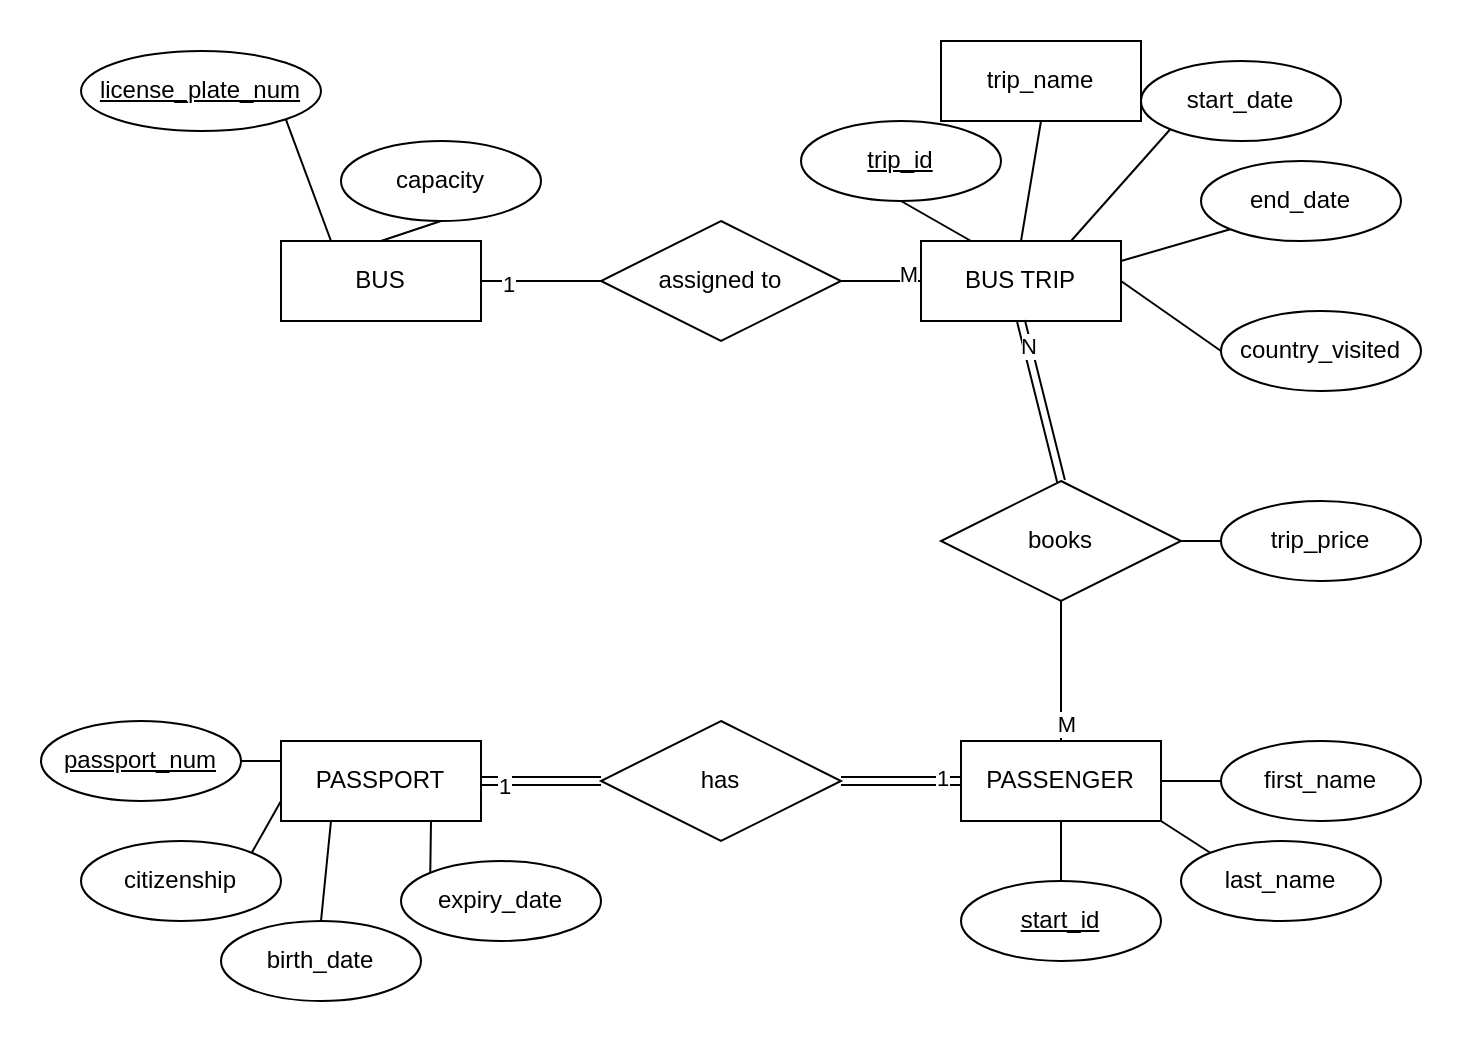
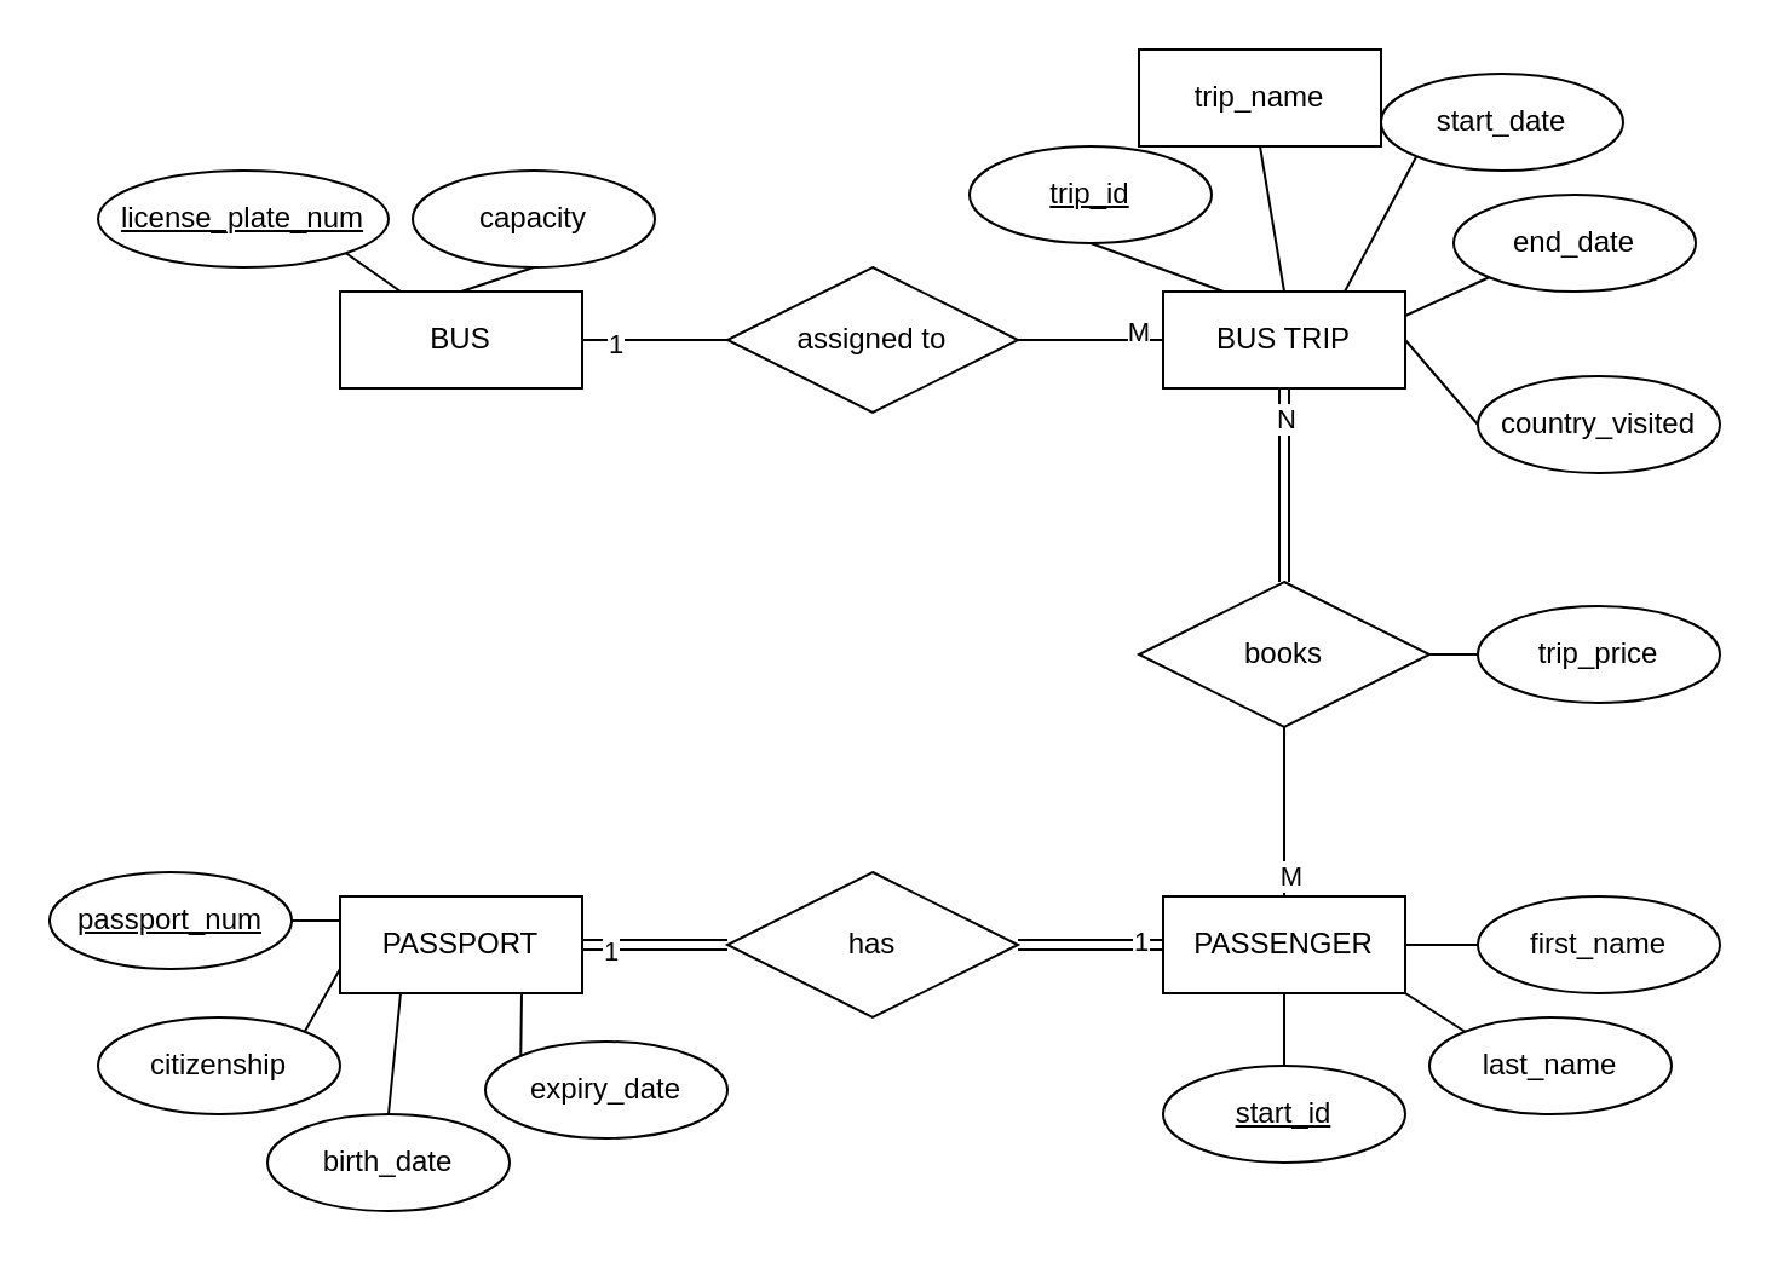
  <mxCell id="0" />
  <mxCell id="1" parent="0" />
- <mxCell id="2" value="BUS TRIP" style="whiteSpace=wrap;html=1;align=center;" vertex="1" parent="1"><mxGeometry x="460" y="120" width="100" height="40" as="geometry" /></mxCell>
+ <mxCell id="2" value="BUS TRIP" style="whiteSpace=wrap;html=1;align=center;" vertex="1" parent="1"><mxGeometry x="480" y="120" width="100" height="40" as="geometry" /></mxCell>
  <mxCell id="3" value="BUS" style="whiteSpace=wrap;html=1;align=center;" vertex="1" parent="1"><mxGeometry x="140" y="120" width="100" height="40" as="geometry" /></mxCell>
  <mxCell id="4" value="PASSPORT" style="whiteSpace=wrap;html=1;align=center;" vertex="1" parent="1"><mxGeometry x="140" y="370" width="100" height="40" as="geometry" /></mxCell>
  <mxCell id="5" value="PASSENGER" style="whiteSpace=wrap;html=1;align=center;" vertex="1" parent="1"><mxGeometry x="480" y="370" width="100" height="40" as="geometry" /></mxCell>
  <mxCell id="6" value="start_date" style="ellipse;whiteSpace=wrap;html=1;align=center;" vertex="1" parent="1"><mxGeometry x="570" y="30" width="100" height="40" as="geometry" /></mxCell>
  <mxCell id="7" value="end_date" style="ellipse;whiteSpace=wrap;html=1;align=center;" vertex="1" parent="1"><mxGeometry x="600" y="80" width="100" height="40" as="geometry" /></mxCell>
  <mxCell id="8" value="capacity" style="ellipse;whiteSpace=wrap;html=1;align=center;" vertex="1" parent="1"><mxGeometry x="170" y="70" width="100" height="40" as="geometry" /></mxCell>
  <mxCell id="9" value="trip_name" style="whiteSpace=wrap;html=1;align=center;rounded=0;" vertex="1" parent="1"><mxGeometry x="470" y="20" width="100" height="40" as="geometry" /></mxCell>
  <mxCell id="10" value="country_visited" style="ellipse;whiteSpace=wrap;html=1;align=center;" vertex="1" parent="1"><mxGeometry x="610" y="155" width="100" height="40" as="geometry" /></mxCell>
  <mxCell id="11" value="first_name" style="ellipse;whiteSpace=wrap;html=1;align=center;" vertex="1" parent="1"><mxGeometry x="610" y="370" width="100" height="40" as="geometry" /></mxCell>
  <mxCell id="12" value="last_name" style="ellipse;whiteSpace=wrap;html=1;align=center;" vertex="1" parent="1"><mxGeometry x="590" y="420" width="100" height="40" as="geometry" /></mxCell>
  <mxCell id="13" value="expiry_date" style="ellipse;whiteSpace=wrap;html=1;align=center;" vertex="1" parent="1"><mxGeometry x="200" y="430" width="100" height="40" as="geometry" /></mxCell>
  <mxCell id="14" value="citizenship" style="ellipse;whiteSpace=wrap;html=1;align=center;" vertex="1" parent="1"><mxGeometry x="40" y="420" width="100" height="40" as="geometry" /></mxCell>
  <mxCell id="15" value="birth_date" style="ellipse;whiteSpace=wrap;html=1;align=center;" vertex="1" parent="1"><mxGeometry x="110" y="460" width="100" height="40" as="geometry" /></mxCell>
  <mxCell id="16" value="&lt;span&gt;start_id&lt;/span&gt;" style="ellipse;whiteSpace=wrap;html=1;align=center;fontStyle=4;" vertex="1" parent="1"><mxGeometry x="480" y="440" width="100" height="40" as="geometry" /></mxCell>
- <mxCell id="17" value="license_plate_num" style="ellipse;whiteSpace=wrap;html=1;align=center;fontStyle=4;" vertex="1" parent="1"><mxGeometry x="40" y="25" width="120" height="40" as="geometry" /></mxCell>
+ <mxCell id="17" value="license_plate_num" style="ellipse;whiteSpace=wrap;html=1;align=center;fontStyle=4;" vertex="1" parent="1"><mxGeometry x="40" y="70" width="120" height="40" as="geometry" /></mxCell>
  <mxCell id="18" value="passport_num" style="ellipse;whiteSpace=wrap;html=1;align=center;fontStyle=4;" vertex="1" parent="1"><mxGeometry x="20" y="360" width="100" height="40" as="geometry" /></mxCell>
  <mxCell id="19" value="trip_id" style="ellipse;whiteSpace=wrap;html=1;align=center;fontStyle=4;" vertex="1" parent="1"><mxGeometry x="400" y="60" width="100" height="40" as="geometry" /></mxCell>
  <mxCell id="20" value="has" style="shape=rhombus;perimeter=rhombusPerimeter;whiteSpace=wrap;html=1;align=center;" vertex="1" parent="1"><mxGeometry x="300" y="360" width="120" height="60" as="geometry" /></mxCell>
  <mxCell id="21" value="" style="shape=link;html=1;rounded=0;entryX=0;entryY=0.5;entryDx=0;entryDy=0;exitX=1;exitY=0.5;exitDx=0;exitDy=0;" edge="1" parent="1" source="20" target="5"><mxGeometry relative="1" as="geometry"><mxPoint x="360" y="450" as="sourcePoint" /><mxPoint x="460" y="459.5" as="targetPoint" /></mxGeometry></mxCell>
  <mxCell id="22" value="1" style="edgeLabel;html=1;align=center;verticalAlign=middle;resizable=0;points=[];" vertex="1" connectable="0" parent="21"><mxGeometry x="0.674" y="2" relative="1" as="geometry"><mxPoint as="offset" /></mxGeometry></mxCell>
  <mxCell id="23" value="" style="shape=link;html=1;rounded=0;exitX=1;exitY=0.5;exitDx=0;exitDy=0;entryX=0;entryY=0.5;entryDx=0;entryDy=0;" edge="1" parent="1" source="4" target="20"><mxGeometry relative="1" as="geometry"><mxPoint x="140" y="429" as="sourcePoint" /><mxPoint x="300" y="429" as="targetPoint" /></mxGeometry></mxCell>
  <mxCell id="24" value="1" style="edgeLabel;html=1;align=center;verticalAlign=middle;resizable=0;points=[];" vertex="1" connectable="0" parent="23"><mxGeometry x="-0.64" y="-2" relative="1" as="geometry"><mxPoint as="offset" /></mxGeometry></mxCell>
  <mxCell id="25" value="books" style="shape=rhombus;perimeter=rhombusPerimeter;whiteSpace=wrap;html=1;align=center;" vertex="1" parent="1"><mxGeometry x="470" y="240" width="120" height="60" as="geometry" /></mxCell>
  <mxCell id="26" value="trip_price" style="ellipse;whiteSpace=wrap;html=1;align=center;" vertex="1" parent="1"><mxGeometry x="610" y="250" width="100" height="40" as="geometry" /></mxCell>
  <mxCell id="27" value="" style="endArrow=none;html=1;rounded=0;entryX=0.5;entryY=0;entryDx=0;entryDy=0;exitX=0.5;exitY=1;exitDx=0;exitDy=0;" edge="1" parent="1" source="25" target="5"><mxGeometry relative="1" as="geometry"><mxPoint x="190" y="330" as="sourcePoint" /><mxPoint x="90" y="190" as="targetPoint" /></mxGeometry></mxCell>
  <mxCell id="28" value="M" style="edgeLabel;html=1;align=center;verticalAlign=middle;resizable=0;points=[];" vertex="1" connectable="0" parent="27"><mxGeometry x="0.756" y="2" relative="1" as="geometry"><mxPoint as="offset" /></mxGeometry></mxCell>
  <mxCell id="29" value="" style="endArrow=none;html=1;rounded=0;entryX=0;entryY=0.5;entryDx=0;entryDy=0;exitX=1;exitY=0.5;exitDx=0;exitDy=0;" edge="1" parent="1" source="25" target="26"><mxGeometry relative="1" as="geometry"><mxPoint x="230" y="340" as="sourcePoint" /><mxPoint x="390" y="340" as="targetPoint" /></mxGeometry></mxCell>
  <mxCell id="30" value="assigned to" style="shape=rhombus;perimeter=rhombusPerimeter;whiteSpace=wrap;html=1;align=center;" vertex="1" parent="1"><mxGeometry x="300" y="110" width="120" height="60" as="geometry" /></mxCell>
  <mxCell id="31" value="" style="endArrow=none;html=1;rounded=0;exitX=0;exitY=0.5;exitDx=0;exitDy=0;entryX=1;entryY=0.5;entryDx=0;entryDy=0;" edge="1" parent="1" source="2" target="30"><mxGeometry relative="1" as="geometry"><mxPoint x="200" y="330" as="sourcePoint" /><mxPoint x="360" y="330" as="targetPoint" /></mxGeometry></mxCell>
  <mxCell id="32" value="M" style="edgeLabel;html=1;align=center;verticalAlign=middle;resizable=0;points=[];" vertex="1" connectable="0" parent="31"><mxGeometry x="-0.642" y="-4" relative="1" as="geometry"><mxPoint as="offset" /></mxGeometry></mxCell>
  <mxCell id="33" value="" style="endArrow=none;html=1;rounded=0;entryX=1;entryY=0.5;entryDx=0;entryDy=0;exitX=0;exitY=0.5;exitDx=0;exitDy=0;" edge="1" parent="1" source="30" target="3"><mxGeometry relative="1" as="geometry"><mxPoint x="260" y="190" as="sourcePoint" /><mxPoint x="360" y="330" as="targetPoint" /></mxGeometry></mxCell>
  <mxCell id="34" value="1" style="edgeLabel;html=1;align=center;verticalAlign=middle;resizable=0;points=[];" vertex="1" connectable="0" parent="33"><mxGeometry x="0.562" y="1" relative="1" as="geometry"><mxPoint as="offset" /></mxGeometry></mxCell>
  <mxCell id="35" value="" style="endArrow=none;html=1;rounded=0;entryX=0;entryY=0.5;entryDx=0;entryDy=0;exitX=1;exitY=0.5;exitDx=0;exitDy=0;" edge="1" parent="1" source="2" target="10"><mxGeometry relative="1" as="geometry"><mxPoint x="320" y="220" as="sourcePoint" /><mxPoint x="480" y="220" as="targetPoint" /></mxGeometry></mxCell>
  <mxCell id="36" value="" style="endArrow=none;html=1;rounded=0;exitX=0;exitY=1;exitDx=0;exitDy=0;entryX=0.75;entryY=0;entryDx=0;entryDy=0;" edge="1" parent="1" source="6" target="2"><mxGeometry relative="1" as="geometry"><mxPoint x="320" y="220" as="sourcePoint" /><mxPoint x="480" y="220" as="targetPoint" /></mxGeometry></mxCell>
  <mxCell id="37" value="" style="endArrow=none;html=1;rounded=0;entryX=0;entryY=1;entryDx=0;entryDy=0;exitX=1;exitY=0.25;exitDx=0;exitDy=0;" edge="1" parent="1" source="2" target="7"><mxGeometry relative="1" as="geometry"><mxPoint x="320" y="220" as="sourcePoint" /><mxPoint x="480" y="220" as="targetPoint" /></mxGeometry></mxCell>
  <mxCell id="38" value="" style="endArrow=none;html=1;rounded=0;entryX=0.5;entryY=1;entryDx=0;entryDy=0;exitX=0.5;exitY=0;exitDx=0;exitDy=0;" edge="1" parent="1" source="2" target="9"><mxGeometry relative="1" as="geometry"><mxPoint x="320" y="220" as="sourcePoint" /><mxPoint x="480" y="220" as="targetPoint" /></mxGeometry></mxCell>
  <mxCell id="39" value="" style="endArrow=none;html=1;rounded=0;entryX=0.5;entryY=1;entryDx=0;entryDy=0;exitX=0.25;exitY=0;exitDx=0;exitDy=0;" edge="1" parent="1" source="2" target="19"><mxGeometry relative="1" as="geometry"><mxPoint x="320" y="220" as="sourcePoint" /><mxPoint x="480" y="220" as="targetPoint" /></mxGeometry></mxCell>
  <mxCell id="40" value="" style="endArrow=none;html=1;rounded=0;exitX=1;exitY=1;exitDx=0;exitDy=0;entryX=0.25;entryY=0;entryDx=0;entryDy=0;" edge="1" parent="1" source="17" target="3"><mxGeometry relative="1" as="geometry"><mxPoint x="0" y="269" as="sourcePoint" /><mxPoint x="160" y="269" as="targetPoint" /></mxGeometry></mxCell>
  <mxCell id="41" value="" style="endArrow=none;html=1;rounded=0;entryX=0;entryY=0;entryDx=0;entryDy=0;exitX=1;exitY=1;exitDx=0;exitDy=0;" edge="1" parent="1" source="5" target="12"><mxGeometry relative="1" as="geometry"><mxPoint x="320" y="460" as="sourcePoint" /><mxPoint x="480" y="460" as="targetPoint" /></mxGeometry></mxCell>
  <mxCell id="42" value="" style="endArrow=none;html=1;rounded=0;entryX=0;entryY=0.5;entryDx=0;entryDy=0;exitX=1;exitY=0.5;exitDx=0;exitDy=0;" edge="1" parent="1" source="5" target="11"><mxGeometry relative="1" as="geometry"><mxPoint x="320" y="460" as="sourcePoint" /><mxPoint x="480" y="460" as="targetPoint" /></mxGeometry></mxCell>
  <mxCell id="43" value="" style="endArrow=none;html=1;rounded=0;entryX=0.5;entryY=1;entryDx=0;entryDy=0;exitX=0.5;exitY=0;exitDx=0;exitDy=0;" edge="1" parent="1" source="16" target="5"><mxGeometry relative="1" as="geometry"><mxPoint x="370" y="570" as="sourcePoint" /><mxPoint x="530" y="570" as="targetPoint" /></mxGeometry></mxCell>
  <mxCell id="44" value="" style="endArrow=none;html=1;rounded=0;exitX=1;exitY=0.5;exitDx=0;exitDy=0;entryX=0;entryY=0.25;entryDx=0;entryDy=0;" edge="1" parent="1" source="18" target="4"><mxGeometry relative="1" as="geometry"><mxPoint x="80" y="440" as="sourcePoint" /><mxPoint x="240" y="440" as="targetPoint" /></mxGeometry></mxCell>
  <mxCell id="45" value="" style="endArrow=none;html=1;rounded=0;exitX=1;exitY=0;exitDx=0;exitDy=0;entryX=0;entryY=0.75;entryDx=0;entryDy=0;" edge="1" parent="1" source="14" target="4"><mxGeometry relative="1" as="geometry"><mxPoint x="80" y="440" as="sourcePoint" /><mxPoint x="240" y="440" as="targetPoint" /></mxGeometry></mxCell>
  <mxCell id="46" value="" style="endArrow=none;html=1;rounded=0;exitX=0.25;exitY=1;exitDx=0;exitDy=0;entryX=0.5;entryY=0;entryDx=0;entryDy=0;" edge="1" parent="1" source="4" target="15"><mxGeometry relative="1" as="geometry"><mxPoint x="80" y="440" as="sourcePoint" /><mxPoint x="240" y="440" as="targetPoint" /></mxGeometry></mxCell>
  <mxCell id="47" value="" style="endArrow=none;html=1;rounded=0;exitX=0.75;exitY=1;exitDx=0;exitDy=0;entryX=0;entryY=0;entryDx=0;entryDy=0;" edge="1" parent="1" source="4" target="13"><mxGeometry relative="1" as="geometry"><mxPoint x="80" y="440" as="sourcePoint" /><mxPoint x="240" y="440" as="targetPoint" /></mxGeometry></mxCell>
  <mxCell id="48" value="" style="endArrow=none;html=1;rounded=0;exitX=0.5;exitY=1;exitDx=0;exitDy=0;entryX=0.5;entryY=0;entryDx=0;entryDy=0;" edge="1" parent="1" source="8" target="3"><mxGeometry relative="1" as="geometry"><mxPoint x="80" y="200" as="sourcePoint" /><mxPoint x="240" y="200" as="targetPoint" /></mxGeometry></mxCell>
  <mxCell id="49" value="" style="shape=link;html=1;rounded=0;entryX=0.5;entryY=1;entryDx=0;entryDy=0;exitX=0.5;exitY=0;exitDx=0;exitDy=0;" edge="1" parent="1" source="25" target="2"><mxGeometry relative="1" as="geometry"><mxPoint x="400" y="370" as="sourcePoint" /><mxPoint x="560" y="370" as="targetPoint" /></mxGeometry></mxCell>
  <mxCell id="50" value="N" style="edgeLabel;html=1;align=center;verticalAlign=middle;resizable=0;points=[];" vertex="1" connectable="0" parent="49"><mxGeometry x="0.692" relative="1" as="geometry"><mxPoint as="offset" /></mxGeometry></mxCell>
